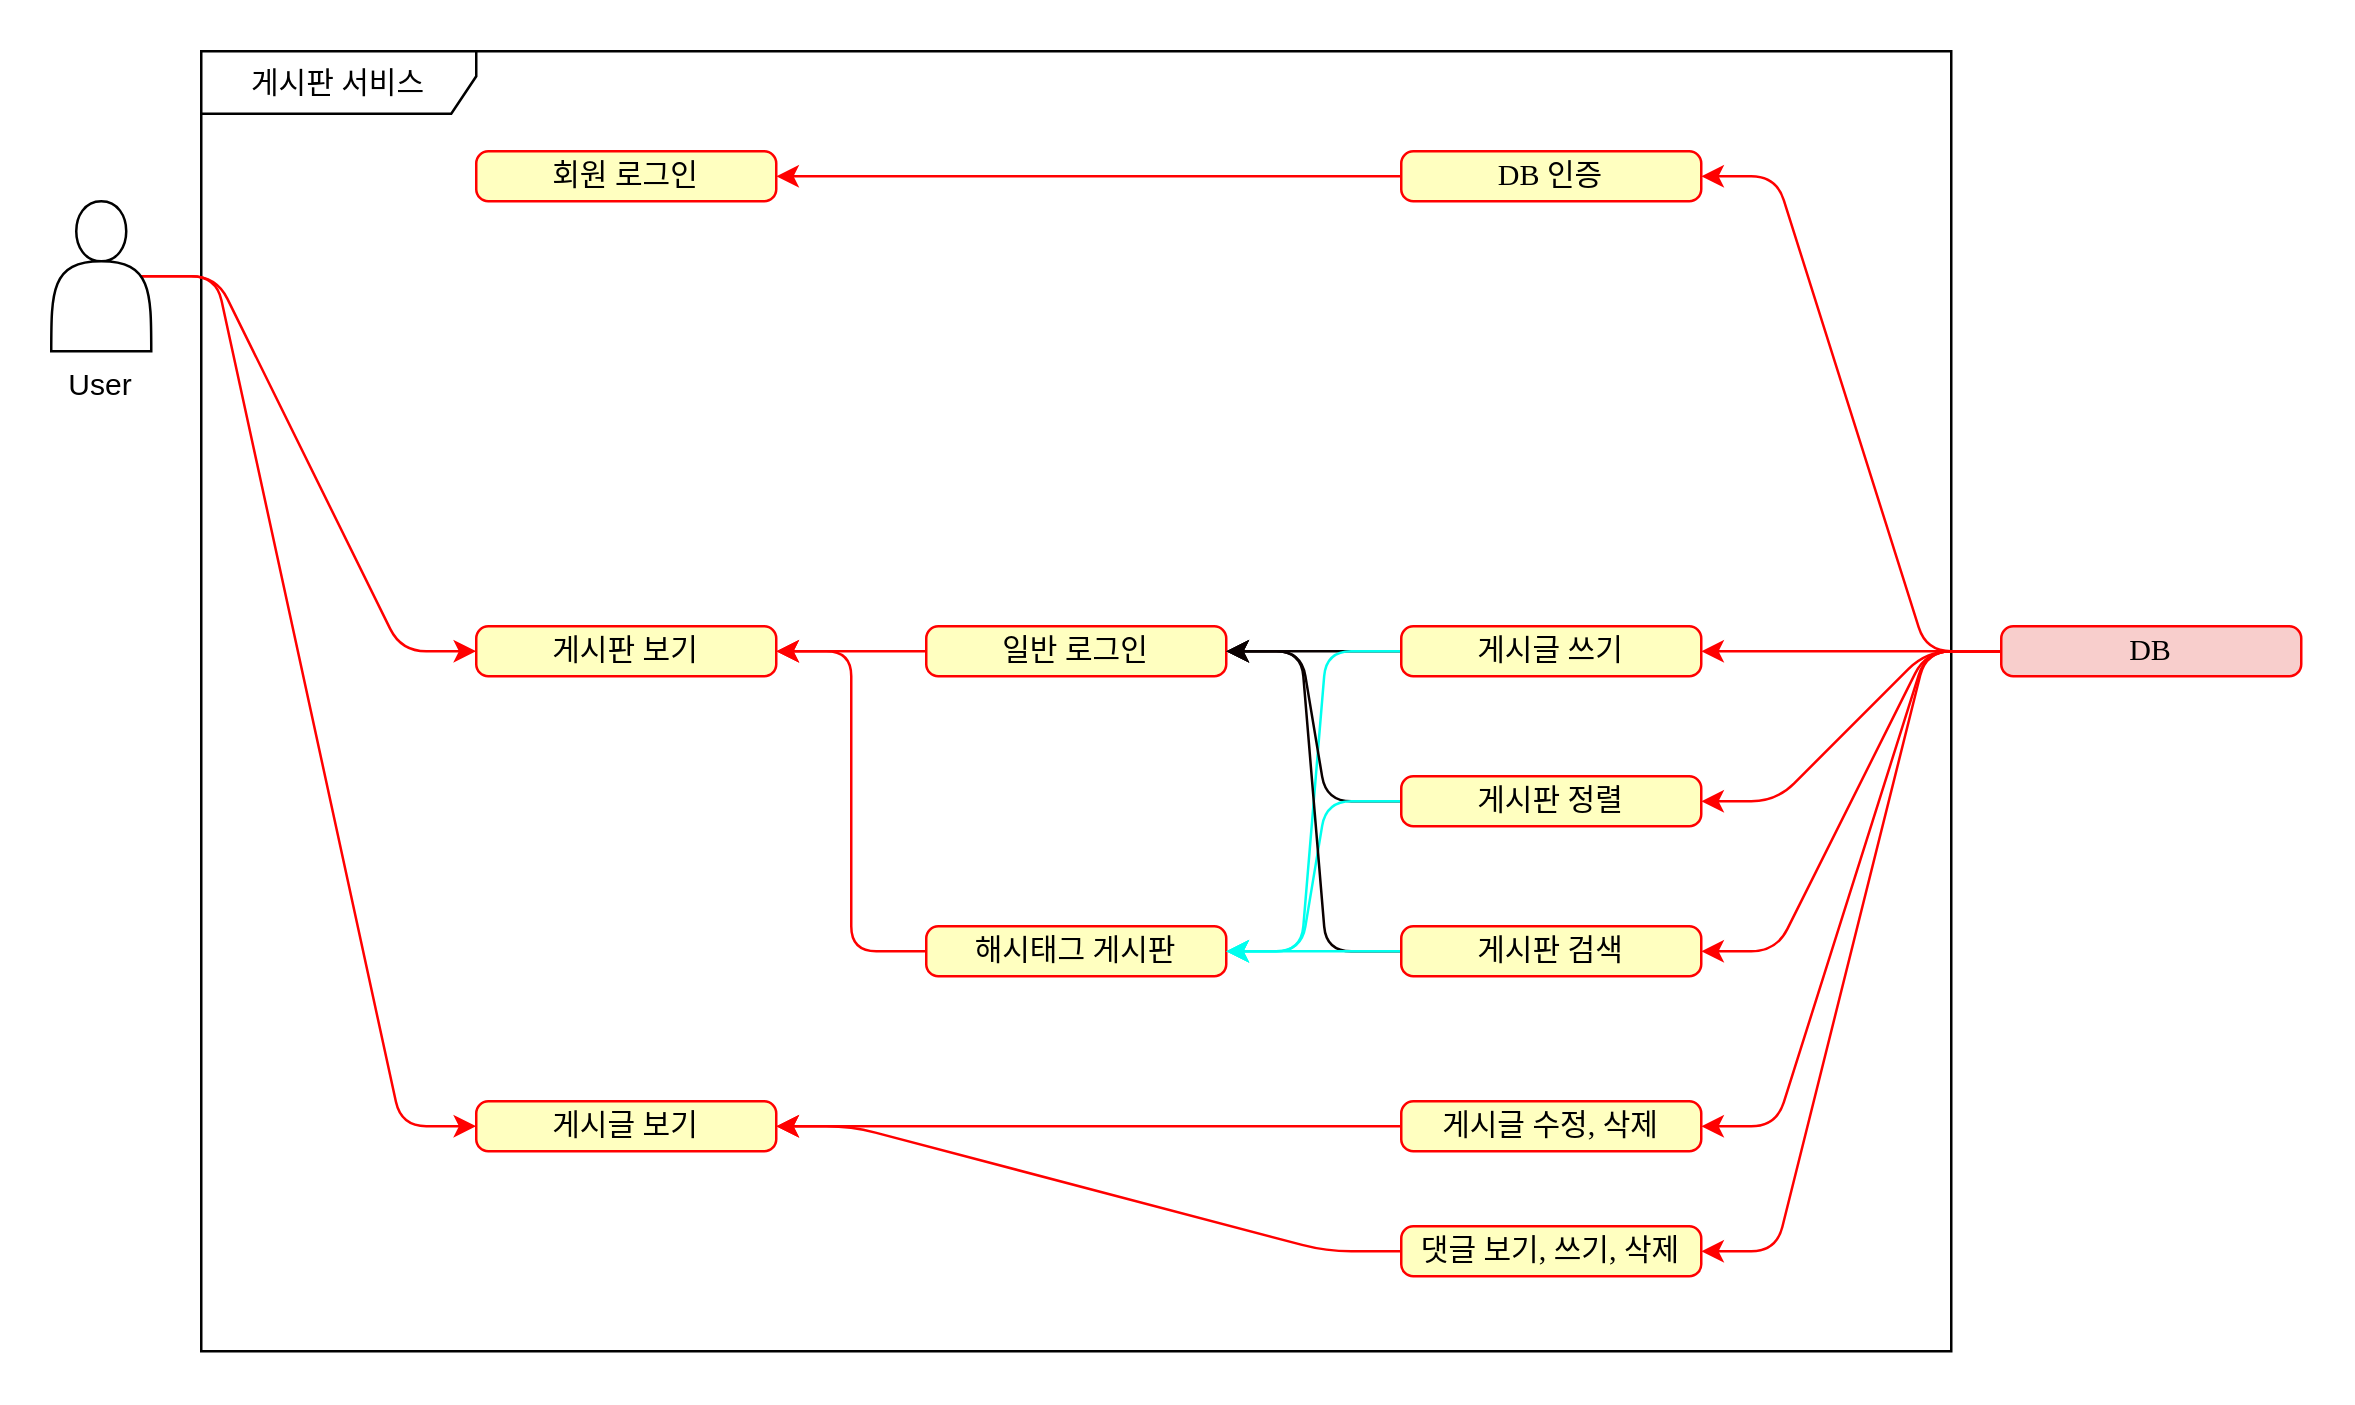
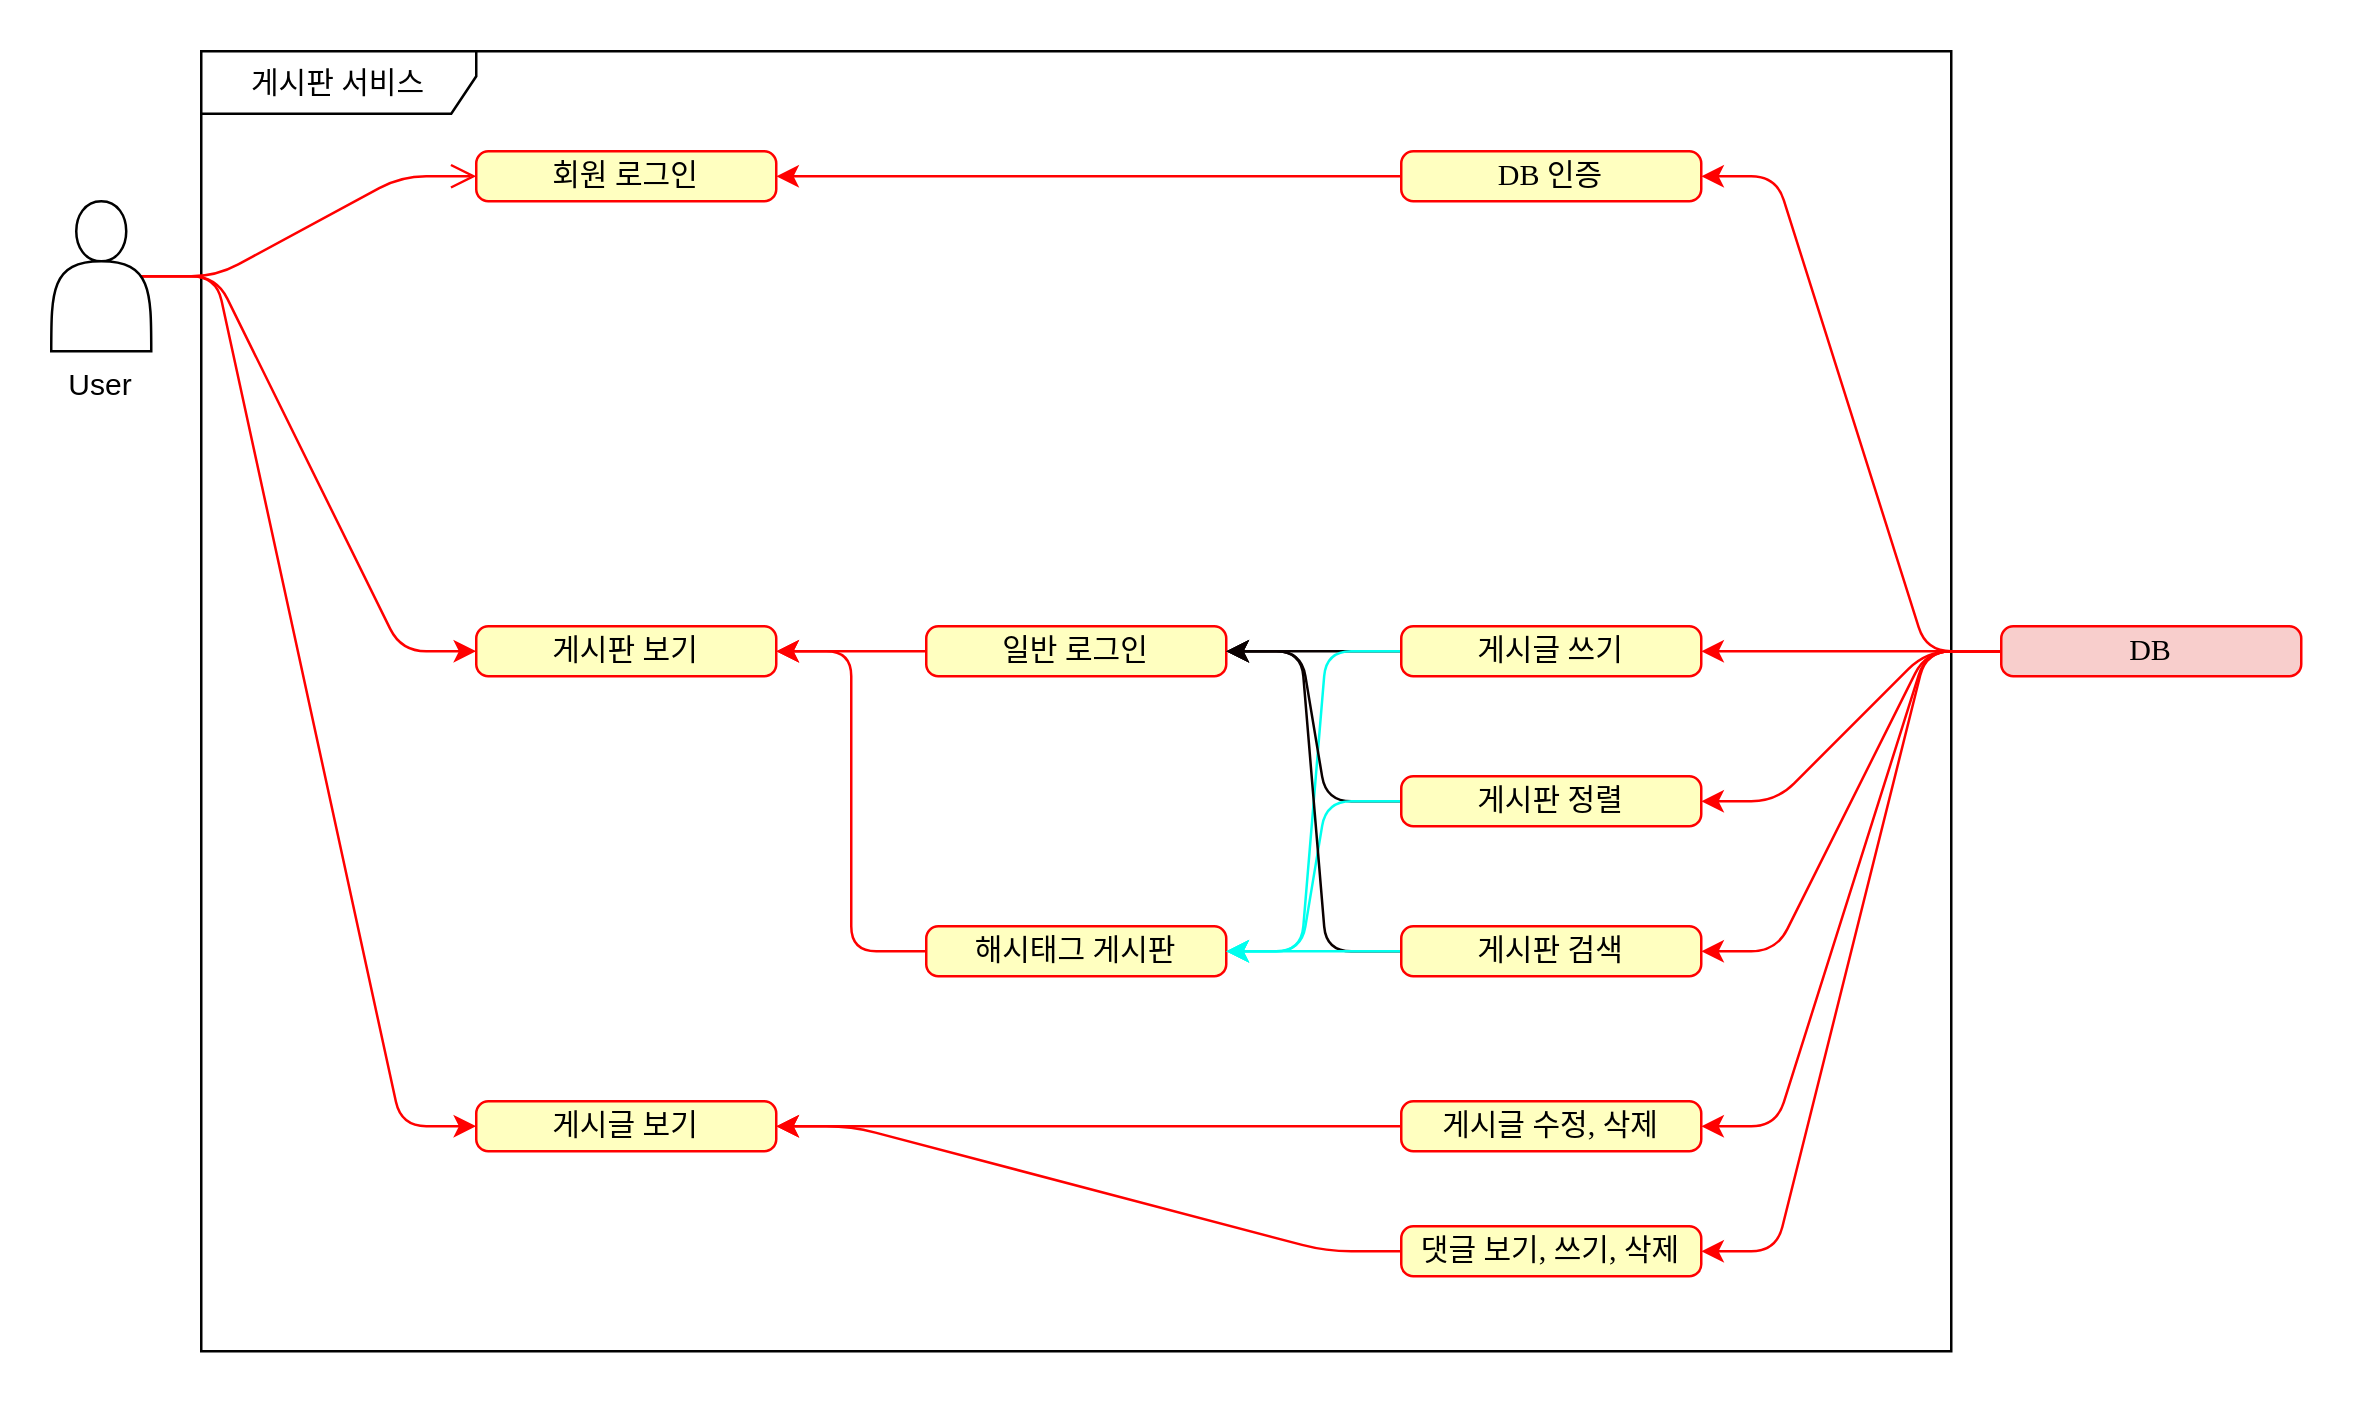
  <mxCell id="0" />
  <mxCell id="1" parent="0" />
  <mxCell id="2" value="게시판 서비스" style="shape=umlFrame;whiteSpace=wrap;html=1;rounded=1;shadow=0;comic=0;labelBackgroundColor=none;strokeWidth=1;fontFamily=Verdana;fontSize=12;align=center;width=110;height=25;" parent="1" vertex="1"><mxGeometry x="80" y="20" width="700" height="520" as="geometry" /></mxCell>
  <mxCell id="3" value="게시판 보기" style="rounded=1;whiteSpace=wrap;html=1;arcSize=24;fillColor=#ffffc0;strokeColor=#ff0000;shadow=0;comic=0;labelBackgroundColor=none;fontFamily=Verdana;fontSize=12;fontColor=#000000;align=center;" parent="1" vertex="1"><mxGeometry x="190" y="250" width="120" height="20" as="geometry" /></mxCell>
  <mxCell id="4" value="회원 로그인" style="rounded=1;whiteSpace=wrap;html=1;arcSize=24;fillColor=#ffffc0;strokeColor=#ff0000;shadow=0;comic=0;labelBackgroundColor=none;fontFamily=Verdana;fontSize=12;fontColor=#000000;align=center;" parent="1" vertex="1"><mxGeometry x="190" y="60" width="120" height="20" as="geometry" /></mxCell>
  <mxCell id="5" style="edgeStyle=entityRelationEdgeStyle;rounded=1;orthogonalLoop=1;jettySize=auto;html=1;exitX=0;exitY=0.5;exitDx=0;exitDy=0;entryX=1;entryY=0.5;entryDx=0;entryDy=0;strokeColor=#FF0000;elbow=vertical;" edge="1" parent="1" source="6" target="3"><mxGeometry relative="1" as="geometry" /></mxCell>
  <mxCell id="6" value="일반 로그인" style="rounded=1;whiteSpace=wrap;html=1;arcSize=24;fillColor=#ffffc0;strokeColor=#ff0000;shadow=0;comic=0;labelBackgroundColor=none;fontFamily=Verdana;fontSize=12;fontColor=#000000;align=center;" parent="1" vertex="1"><mxGeometry x="370" y="250" width="120" height="20" as="geometry" /></mxCell>
  <mxCell id="7" style="edgeStyle=entityRelationEdgeStyle;rounded=1;orthogonalLoop=1;jettySize=auto;html=1;exitX=0;exitY=0.5;exitDx=0;exitDy=0;entryX=1;entryY=0.5;entryDx=0;entryDy=0;strokeColor=#FF0000;elbow=vertical;" edge="1" parent="1" source="13" target="35"><mxGeometry relative="1" as="geometry" /></mxCell>
  <mxCell id="8" style="edgeStyle=entityRelationEdgeStyle;rounded=1;orthogonalLoop=1;jettySize=auto;html=1;exitX=0;exitY=0.5;exitDx=0;exitDy=0;entryX=1;entryY=0.5;entryDx=0;entryDy=0;strokeColor=#FF0000;elbow=vertical;" edge="1" parent="1" source="13" target="23"><mxGeometry relative="1" as="geometry" /></mxCell>
  <mxCell id="9" style="edgeStyle=entityRelationEdgeStyle;rounded=1;orthogonalLoop=1;jettySize=auto;html=1;exitX=0;exitY=0.5;exitDx=0;exitDy=0;entryX=1;entryY=0.5;entryDx=0;entryDy=0;strokeColor=#FF0000;elbow=vertical;" edge="1" parent="1" source="13" target="26"><mxGeometry relative="1" as="geometry" /></mxCell>
  <mxCell id="10" style="edgeStyle=entityRelationEdgeStyle;rounded=1;orthogonalLoop=1;jettySize=auto;html=1;exitX=0;exitY=0.5;exitDx=0;exitDy=0;entryX=1;entryY=0.5;entryDx=0;entryDy=0;strokeColor=#FF0000;elbow=vertical;" edge="1" parent="1" source="13" target="29"><mxGeometry relative="1" as="geometry" /></mxCell>
  <mxCell id="11" style="edgeStyle=entityRelationEdgeStyle;rounded=1;orthogonalLoop=1;jettySize=auto;html=1;exitX=0;exitY=0.5;exitDx=0;exitDy=0;entryX=1;entryY=0.5;entryDx=0;entryDy=0;strokeColor=#FF0000;elbow=vertical;" edge="1" parent="1" source="13" target="31"><mxGeometry relative="1" as="geometry" /></mxCell>
  <mxCell id="12" style="edgeStyle=entityRelationEdgeStyle;rounded=1;orthogonalLoop=1;jettySize=auto;html=1;exitX=0;exitY=0.5;exitDx=0;exitDy=0;entryX=1;entryY=0.5;entryDx=0;entryDy=0;strokeColor=#FF0000;elbow=vertical;" edge="1" parent="1" source="13" target="33"><mxGeometry relative="1" as="geometry" /></mxCell>
  <mxCell id="13" value="DB" style="rounded=1;whiteSpace=wrap;html=1;arcSize=24;fillColor=#f8cecc;strokeColor=#ff0000;shadow=0;comic=0;labelBackgroundColor=none;fontFamily=Verdana;fontSize=12;fontColor=#000000;align=center;" parent="1" vertex="1"><mxGeometry x="800" y="250" width="120" height="20" as="geometry" /></mxCell>
  <mxCell id="14" style="edgeStyle=entityRelationEdgeStyle;rounded=1;orthogonalLoop=1;jettySize=auto;html=1;exitX=0;exitY=0.5;exitDx=0;exitDy=0;strokeColor=#FF0000;elbow=vertical;entryX=1;entryY=0.5;entryDx=0;entryDy=0;" edge="1" parent="1" source="15" target="3"><mxGeometry relative="1" as="geometry"><mxPoint x="510" y="330" as="targetPoint" /></mxGeometry></mxCell>
  <mxCell id="15" value="해시태그 게시판" style="rounded=1;whiteSpace=wrap;html=1;arcSize=24;fillColor=#ffffc0;strokeColor=#ff0000;shadow=0;comic=0;labelBackgroundColor=none;fontFamily=Verdana;fontSize=12;fontColor=#000000;align=center;" parent="1" vertex="1"><mxGeometry x="370" y="370" width="120" height="20" as="geometry" /></mxCell>
+ <mxCell id="16" style="edgeStyle=entityRelationEdgeStyle;html=1;labelBackgroundColor=none;endArrow=open;endSize=8;strokeColor=#ff0000;fontFamily=Verdana;fontSize=12;align=left;exitX=0.9;exitY=0.5;exitDx=0;exitDy=0;exitPerimeter=0;" parent="1" source="19" target="4" edge="1"><mxGeometry relative="1" as="geometry"><mxPoint x="80" y="50" as="sourcePoint" /></mxGeometry></mxCell>
  <mxCell id="17" style="edgeStyle=entityRelationEdgeStyle;rounded=1;orthogonalLoop=1;jettySize=auto;html=1;exitX=0.9;exitY=0.5;exitDx=0;exitDy=0;exitPerimeter=0;entryX=0;entryY=0.5;entryDx=0;entryDy=0;fillColor=#f8cecc;strokeColor=#FF0000;elbow=vertical;" edge="1" parent="1" source="19" target="3"><mxGeometry relative="1" as="geometry" /></mxCell>
  <mxCell id="18" style="edgeStyle=entityRelationEdgeStyle;rounded=1;orthogonalLoop=1;jettySize=auto;html=1;exitX=0.9;exitY=0.5;exitDx=0;exitDy=0;exitPerimeter=0;entryX=0;entryY=0.5;entryDx=0;entryDy=0;fillColor=#f8cecc;strokeColor=#FF0000;elbow=vertical;" edge="1" parent="1" source="19" target="20"><mxGeometry relative="1" as="geometry" /></mxCell>
  <mxCell id="19" value="User" style="shape=actor;whiteSpace=wrap;html=1;labelPosition=center;verticalLabelPosition=bottom;align=center;verticalAlign=top;" vertex="1" parent="1"><mxGeometry x="20" y="80" width="40" height="60" as="geometry" /></mxCell>
  <mxCell id="20" value="게시글 보기" style="rounded=1;whiteSpace=wrap;html=1;arcSize=24;fillColor=#ffffc0;strokeColor=#ff0000;shadow=0;comic=0;labelBackgroundColor=none;fontFamily=Verdana;fontSize=12;fontColor=#000000;align=center;" vertex="1" parent="1"><mxGeometry x="190" y="440" width="120" height="20" as="geometry" /></mxCell>
  <mxCell id="21" style="edgeStyle=entityRelationEdgeStyle;rounded=1;orthogonalLoop=1;jettySize=auto;html=1;exitX=0;exitY=0.5;exitDx=0;exitDy=0;entryX=1;entryY=0.5;entryDx=0;entryDy=0;strokeColor=#0A0000;elbow=vertical;" edge="1" parent="1" source="23" target="6"><mxGeometry relative="1" as="geometry" /></mxCell>
  <mxCell id="22" style="edgeStyle=entityRelationEdgeStyle;rounded=1;orthogonalLoop=1;jettySize=auto;html=1;exitX=0;exitY=0.5;exitDx=0;exitDy=0;entryX=1;entryY=0.5;entryDx=0;entryDy=0;strokeColor=#00FFEE;elbow=vertical;" edge="1" parent="1" source="23" target="15"><mxGeometry relative="1" as="geometry" /></mxCell>
  <mxCell id="23" value="게시글 쓰기" style="rounded=1;whiteSpace=wrap;html=1;arcSize=24;fillColor=#ffffc0;strokeColor=#ff0000;shadow=0;comic=0;labelBackgroundColor=none;fontFamily=Verdana;fontSize=12;fontColor=#000000;align=center;" vertex="1" parent="1"><mxGeometry x="560" y="250" width="120" height="20" as="geometry" /></mxCell>
  <mxCell id="24" style="edgeStyle=entityRelationEdgeStyle;rounded=1;orthogonalLoop=1;jettySize=auto;html=1;exitX=0;exitY=0.5;exitDx=0;exitDy=0;entryX=1;entryY=0.5;entryDx=0;entryDy=0;strokeColor=#0A0000;elbow=vertical;" edge="1" parent="1" source="26" target="6"><mxGeometry relative="1" as="geometry" /></mxCell>
  <mxCell id="25" style="edgeStyle=entityRelationEdgeStyle;rounded=1;orthogonalLoop=1;jettySize=auto;html=1;entryX=1;entryY=0.5;entryDx=0;entryDy=0;strokeColor=#00FFEE;elbow=vertical;" edge="1" parent="1" source="26" target="15"><mxGeometry relative="1" as="geometry" /></mxCell>
  <mxCell id="26" value="게시판 정렬" style="rounded=1;whiteSpace=wrap;html=1;arcSize=24;fillColor=#ffffc0;strokeColor=#ff0000;shadow=0;comic=0;labelBackgroundColor=none;fontFamily=Verdana;fontSize=12;fontColor=#000000;align=center;" vertex="1" parent="1"><mxGeometry x="560" y="310" width="120" height="20" as="geometry" /></mxCell>
  <mxCell id="27" style="edgeStyle=entityRelationEdgeStyle;rounded=1;orthogonalLoop=1;jettySize=auto;html=1;exitX=0;exitY=0.5;exitDx=0;exitDy=0;entryX=1;entryY=0.5;entryDx=0;entryDy=0;strokeColor=#0A0000;elbow=vertical;" edge="1" parent="1" source="29" target="6"><mxGeometry relative="1" as="geometry" /></mxCell>
  <mxCell id="28" style="edgeStyle=entityRelationEdgeStyle;rounded=1;orthogonalLoop=1;jettySize=auto;html=1;exitX=0;exitY=0.5;exitDx=0;exitDy=0;entryX=1;entryY=0.5;entryDx=0;entryDy=0;strokeColor=#00FFEE;elbow=vertical;" edge="1" parent="1" source="29" target="15"><mxGeometry relative="1" as="geometry" /></mxCell>
  <mxCell id="29" value="게시판 검색" style="rounded=1;whiteSpace=wrap;html=1;arcSize=24;fillColor=#ffffc0;strokeColor=#ff0000;shadow=0;comic=0;labelBackgroundColor=none;fontFamily=Verdana;fontSize=12;fontColor=#000000;align=center;" vertex="1" parent="1"><mxGeometry x="560" y="370" width="120" height="20" as="geometry" /></mxCell>
  <mxCell id="30" style="edgeStyle=entityRelationEdgeStyle;rounded=1;orthogonalLoop=1;jettySize=auto;html=1;exitX=0;exitY=0.5;exitDx=0;exitDy=0;entryX=1;entryY=0.5;entryDx=0;entryDy=0;strokeColor=#FF0000;elbow=vertical;" edge="1" parent="1" source="31" target="20"><mxGeometry relative="1" as="geometry" /></mxCell>
  <mxCell id="31" value="게시글 수정, 삭제" style="rounded=1;whiteSpace=wrap;html=1;arcSize=24;fillColor=#ffffc0;strokeColor=#ff0000;shadow=0;comic=0;labelBackgroundColor=none;fontFamily=Verdana;fontSize=12;fontColor=#000000;align=center;" vertex="1" parent="1"><mxGeometry x="560" y="440" width="120" height="20" as="geometry" /></mxCell>
  <mxCell id="32" style="edgeStyle=entityRelationEdgeStyle;rounded=1;orthogonalLoop=1;jettySize=auto;html=1;strokeColor=#FF0000;elbow=vertical;entryX=1;entryY=0.5;entryDx=0;entryDy=0;exitX=0;exitY=0.5;exitDx=0;exitDy=0;" edge="1" parent="1" source="33" target="20"><mxGeometry relative="1" as="geometry"><mxPoint x="306" y="500" as="targetPoint" /><mxPoint x="470" y="520" as="sourcePoint" /></mxGeometry></mxCell>
  <mxCell id="33" value="댓글 보기, 쓰기, 삭제" style="rounded=1;whiteSpace=wrap;html=1;arcSize=24;fillColor=#ffffc0;strokeColor=#ff0000;shadow=0;comic=0;labelBackgroundColor=none;fontFamily=Verdana;fontSize=12;fontColor=#000000;align=center;" vertex="1" parent="1"><mxGeometry x="560" y="490" width="120" height="20" as="geometry" /></mxCell>
  <mxCell id="34" style="edgeStyle=entityRelationEdgeStyle;rounded=1;orthogonalLoop=1;jettySize=auto;html=1;exitX=0;exitY=0.5;exitDx=0;exitDy=0;entryX=1;entryY=0.5;entryDx=0;entryDy=0;strokeColor=#FF0000;elbow=vertical;" edge="1" parent="1" source="35" target="4"><mxGeometry relative="1" as="geometry" /></mxCell>
  <mxCell id="35" value="DB 인증" style="rounded=1;whiteSpace=wrap;html=1;arcSize=24;fillColor=#ffffc0;strokeColor=#ff0000;shadow=0;comic=0;labelBackgroundColor=none;fontFamily=Verdana;fontSize=12;fontColor=#000000;align=center;" vertex="1" parent="1"><mxGeometry x="560" y="60" width="120" height="20" as="geometry" /></mxCell>
